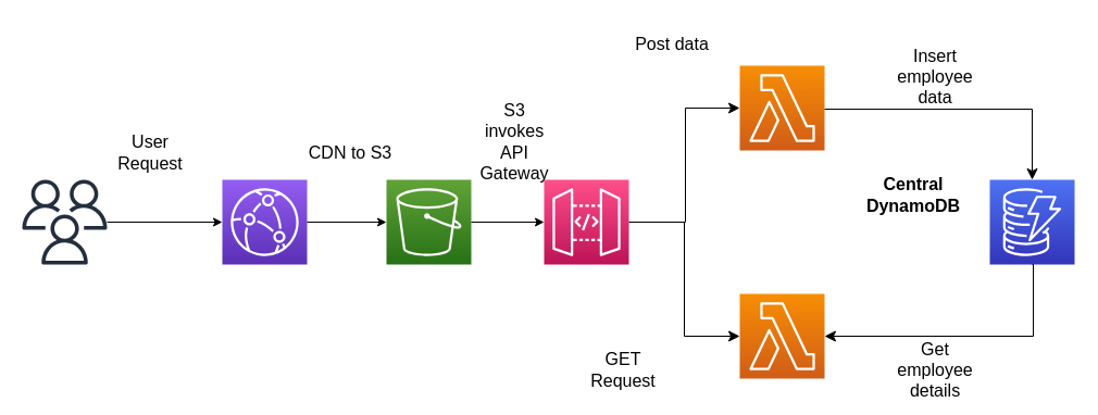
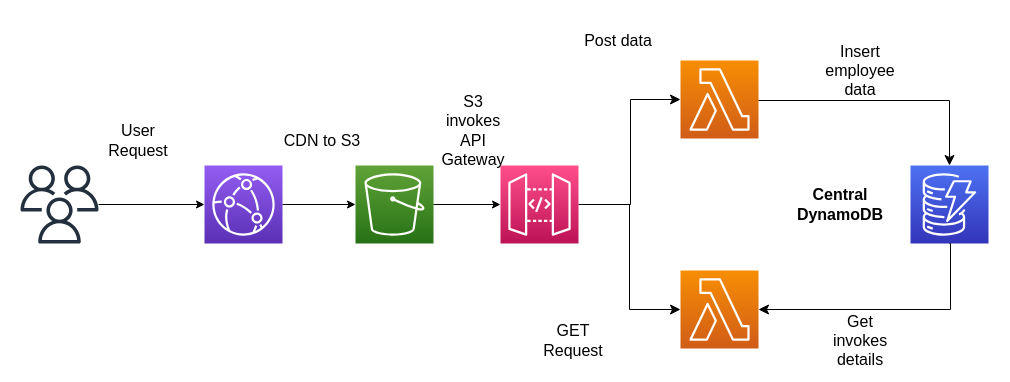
  <mxCell id="0" />
  <mxCell id="1" parent="0" />
  <mxCell id="2" value="" style="sketch=0;outlineConnect=0;fontColor=#232F3E;gradientColor=none;fillColor=#232F3D;strokeColor=none;dashed=0;verticalLabelPosition=bottom;verticalAlign=top;align=center;html=1;fontSize=12;fontStyle=0;aspect=fixed;pointerEvents=1;shape=mxgraph.aws4.users;" vertex="1" parent="1"><mxGeometry x="20" y="165" width="78" height="78" as="geometry" /></mxCell>
  <mxCell id="3" value="" style="sketch=0;points=[[0,0,0],[0.25,0,0],[0.5,0,0],[0.75,0,0],[1,0,0],[0,1,0],[0.25,1,0],[0.5,1,0],[0.75,1,0],[1,1,0],[0,0.25,0],[0,0.5,0],[0,0.75,0],[1,0.25,0],[1,0.5,0],[1,0.75,0]];outlineConnect=0;fontColor=#232F3E;gradientColor=#945DF2;gradientDirection=north;fillColor=#5A30B5;strokeColor=#ffffff;dashed=0;verticalLabelPosition=bottom;verticalAlign=top;align=center;html=1;fontSize=12;fontStyle=0;aspect=fixed;shape=mxgraph.aws4.resourceIcon;resIcon=mxgraph.aws4.cloudfront;" vertex="1" parent="1"><mxGeometry x="204" y="165" width="78" height="78" as="geometry" /></mxCell>
  <mxCell id="4" value="" style="sketch=0;points=[[0,0,0],[0.25,0,0],[0.5,0,0],[0.75,0,0],[1,0,0],[0,1,0],[0.25,1,0],[0.5,1,0],[0.75,1,0],[1,1,0],[0,0.25,0],[0,0.5,0],[0,0.75,0],[1,0.25,0],[1,0.5,0],[1,0.75,0]];outlineConnect=0;fontColor=#232F3E;gradientColor=#60A337;gradientDirection=north;fillColor=#277116;strokeColor=#ffffff;dashed=0;verticalLabelPosition=bottom;verticalAlign=top;align=center;html=1;fontSize=12;fontStyle=0;aspect=fixed;shape=mxgraph.aws4.resourceIcon;resIcon=mxgraph.aws4.s3;" vertex="1" parent="1"><mxGeometry x="355" y="165" width="78" height="78" as="geometry" /></mxCell>
  <mxCell id="5" value="" style="sketch=0;points=[[0,0,0],[0.25,0,0],[0.5,0,0],[0.75,0,0],[1,0,0],[0,1,0],[0.25,1,0],[0.5,1,0],[0.75,1,0],[1,1,0],[0,0.25,0],[0,0.5,0],[0,0.75,0],[1,0.25,0],[1,0.5,0],[1,0.75,0]];outlineConnect=0;fontColor=#232F3E;gradientColor=#FF4F8B;gradientDirection=north;fillColor=#BC1356;strokeColor=#ffffff;dashed=0;verticalLabelPosition=bottom;verticalAlign=top;align=center;html=1;fontSize=12;fontStyle=0;aspect=fixed;shape=mxgraph.aws4.resourceIcon;resIcon=mxgraph.aws4.api_gateway;" vertex="1" parent="1"><mxGeometry x="500" y="165" width="78" height="78" as="geometry" /></mxCell>
  <mxCell id="6" value="" style="sketch=0;points=[[0,0,0],[0.25,0,0],[0.5,0,0],[0.75,0,0],[1,0,0],[0,1,0],[0.25,1,0],[0.5,1,0],[0.75,1,0],[1,1,0],[0,0.25,0],[0,0.5,0],[0,0.75,0],[1,0.25,0],[1,0.5,0],[1,0.75,0]];outlineConnect=0;fontColor=#232F3E;gradientColor=#F78E04;gradientDirection=north;fillColor=#D05C17;strokeColor=#ffffff;dashed=0;verticalLabelPosition=bottom;verticalAlign=top;align=center;html=1;fontSize=12;fontStyle=0;aspect=fixed;shape=mxgraph.aws4.resourceIcon;resIcon=mxgraph.aws4.lambda;" vertex="1" parent="1"><mxGeometry x="680" y="60" width="78" height="78" as="geometry" /></mxCell>
  <mxCell id="7" value="" style="sketch=0;points=[[0,0,0],[0.25,0,0],[0.5,0,0],[0.75,0,0],[1,0,0],[0,1,0],[0.25,1,0],[0.5,1,0],[0.75,1,0],[1,1,0],[0,0.25,0],[0,0.5,0],[0,0.75,0],[1,0.25,0],[1,0.5,0],[1,0.75,0]];outlineConnect=0;fontColor=#232F3E;gradientColor=#F78E04;gradientDirection=north;fillColor=#D05C17;strokeColor=#ffffff;dashed=0;verticalLabelPosition=bottom;verticalAlign=top;align=center;html=1;fontSize=12;fontStyle=0;aspect=fixed;shape=mxgraph.aws4.resourceIcon;resIcon=mxgraph.aws4.lambda;" vertex="1" parent="1"><mxGeometry x="680" y="270" width="78" height="78" as="geometry" /></mxCell>
  <mxCell id="8" value="" style="sketch=0;points=[[0,0,0],[0.25,0,0],[0.5,0,0],[0.75,0,0],[1,0,0],[0,1,0],[0.25,1,0],[0.5,1,0],[0.75,1,0],[1,1,0],[0,0.25,0],[0,0.5,0],[0,0.75,0],[1,0.25,0],[1,0.5,0],[1,0.75,0]];outlineConnect=0;fontColor=#232F3E;gradientColor=#4D72F3;gradientDirection=north;fillColor=#3334B9;strokeColor=#ffffff;dashed=0;verticalLabelPosition=bottom;verticalAlign=top;align=center;html=1;fontSize=12;fontStyle=0;aspect=fixed;shape=mxgraph.aws4.resourceIcon;resIcon=mxgraph.aws4.dynamodb;" vertex="1" parent="1"><mxGeometry x="910" y="165" width="78" height="78" as="geometry" /></mxCell>
  <mxCell id="9" value="" style="endArrow=classic;html=1;rounded=0;" edge="1" parent="1" source="2" target="3"><mxGeometry width="50" height="50" relative="1" as="geometry"><mxPoint x="98" y="215" as="sourcePoint" /><mxPoint x="148" y="165" as="targetPoint" /></mxGeometry></mxCell>
  <mxCell id="10" value="" style="endArrow=classic;html=1;rounded=0;exitX=1;exitY=0.5;exitDx=0;exitDy=0;exitPerimeter=0;" edge="1" parent="1" source="3" target="4"><mxGeometry width="50" height="50" relative="1" as="geometry"><mxPoint x="260" y="204" as="sourcePoint" /><mxPoint x="360" y="200" as="targetPoint" /></mxGeometry></mxCell>
  <mxCell id="11" value="" style="endArrow=classic;html=1;rounded=0;entryX=0;entryY=0.5;entryDx=0;entryDy=0;entryPerimeter=0;exitX=1;exitY=0.5;exitDx=0;exitDy=0;exitPerimeter=0;" edge="1" parent="1" source="4" target="5"><mxGeometry width="50" height="50" relative="1" as="geometry"><mxPoint x="420" y="240" as="sourcePoint" /><mxPoint x="470" y="190" as="targetPoint" /></mxGeometry></mxCell>
  <mxCell id="12" value="" style="edgeStyle=elbowEdgeStyle;elbow=horizontal;endArrow=classic;html=1;curved=0;rounded=0;endSize=8;startSize=8;" edge="1" parent="1" target="6"><mxGeometry width="50" height="50" relative="1" as="geometry"><mxPoint x="580" y="204" as="sourcePoint" /><mxPoint x="628" y="154" as="targetPoint" /></mxGeometry></mxCell>
  <mxCell id="13" value="" style="edgeStyle=elbowEdgeStyle;elbow=horizontal;endArrow=classic;html=1;curved=0;rounded=0;endSize=8;startSize=8;exitX=1;exitY=0.5;exitDx=0;exitDy=0;exitPerimeter=0;entryX=0;entryY=0.5;entryDx=0;entryDy=0;entryPerimeter=0;" edge="1" parent="1" source="5" target="7"><mxGeometry width="50" height="50" relative="1" as="geometry"><mxPoint x="600" y="280" as="sourcePoint" /><mxPoint x="650" y="230" as="targetPoint" /></mxGeometry></mxCell>
  <mxCell id="14" value="" style="edgeStyle=elbowEdgeStyle;elbow=horizontal;endArrow=classic;html=1;curved=0;rounded=0;endSize=8;startSize=8;entryX=0.5;entryY=0;entryDx=0;entryDy=0;entryPerimeter=0;" edge="1" parent="1" target="8"><mxGeometry width="50" height="50" relative="1" as="geometry"><mxPoint x="758" y="100" as="sourcePoint" /><mxPoint x="808" y="50" as="targetPoint" /><Array as="points"><mxPoint x="949" y="130" /></Array></mxGeometry></mxCell>
  <mxCell id="15" value="" style="edgeStyle=elbowEdgeStyle;elbow=horizontal;endArrow=classic;html=1;curved=0;rounded=0;endSize=8;startSize=8;entryX=1;entryY=0.5;entryDx=0;entryDy=0;entryPerimeter=0;exitX=0.5;exitY=1;exitDx=0;exitDy=0;exitPerimeter=0;" edge="1" parent="1" source="8" target="7"><mxGeometry width="50" height="50" relative="1" as="geometry"><mxPoint x="880" y="300" as="sourcePoint" /><mxPoint x="1071" y="365" as="targetPoint" /><Array as="points"><mxPoint x="950" y="270" /></Array></mxGeometry></mxCell>
  <mxCell id="16" value="&lt;font style=&quot;font-size: 16px;&quot;&gt;User Request&lt;br&gt;&lt;/font&gt;" style="text;html=1;strokeColor=none;fillColor=none;align=center;verticalAlign=middle;whiteSpace=wrap;rounded=0;" vertex="1" parent="1"><mxGeometry x="98" y="120" width="80" height="40" as="geometry" /></mxCell>
  <mxCell id="17" value="&lt;font style=&quot;font-size: 16px;&quot;&gt;CDN to S3&lt;br&gt;&lt;/font&gt;" style="text;html=1;strokeColor=none;fillColor=none;align=center;verticalAlign=middle;whiteSpace=wrap;rounded=0;" vertex="1" parent="1"><mxGeometry x="282" y="120" width="80" height="40" as="geometry" /></mxCell>
  <mxCell id="18" value="&lt;font style=&quot;font-size: 16px;&quot;&gt;S3 invokes API Gateway&lt;br&gt;&lt;/font&gt;" style="text;html=1;strokeColor=none;fillColor=none;align=center;verticalAlign=middle;whiteSpace=wrap;rounded=0;" vertex="1" parent="1"><mxGeometry x="433" y="110" width="80" height="40" as="geometry" /></mxCell>
  <mxCell id="19" value="&lt;font style=&quot;font-size: 16px;&quot;&gt;Post data&lt;br&gt;&lt;/font&gt;" style="text;html=1;strokeColor=none;fillColor=none;align=center;verticalAlign=middle;whiteSpace=wrap;rounded=0;" vertex="1" parent="1"><mxGeometry x="578" y="20" width="80" height="40" as="geometry" /></mxCell>
  <mxCell id="20" value="&lt;font style=&quot;font-size: 16px;&quot;&gt;GET Request&lt;br&gt;&lt;/font&gt;" style="text;html=1;strokeColor=none;fillColor=none;align=center;verticalAlign=middle;whiteSpace=wrap;rounded=0;" vertex="1" parent="1"><mxGeometry x="533" y="320" width="80" height="40" as="geometry" /></mxCell>
- <mxCell id="21" value="&lt;font style=&quot;font-size: 16px;&quot;&gt;Get employee details&lt;br&gt;&lt;/font&gt;" style="text;html=1;strokeColor=none;fillColor=none;align=center;verticalAlign=middle;whiteSpace=wrap;rounded=0;" vertex="1" parent="1"><mxGeometry x="820" y="320" width="80" height="40" as="geometry" /></mxCell>
+ <mxCell id="21" value="&lt;font style=&quot;font-size: 16px;&quot;&gt;Get invokes details&lt;br&gt;&lt;/font&gt;" style="text;html=1;strokeColor=none;fillColor=none;align=center;verticalAlign=middle;whiteSpace=wrap;rounded=0;" vertex="1" parent="1"><mxGeometry x="820" y="320" width="80" height="40" as="geometry" /></mxCell>
  <mxCell id="22" value="&lt;font style=&quot;font-size: 16px;&quot;&gt;Insert employee data&lt;br&gt;&lt;/font&gt;" style="text;html=1;strokeColor=none;fillColor=none;align=center;verticalAlign=middle;whiteSpace=wrap;rounded=0;" vertex="1" parent="1"><mxGeometry x="820" y="50" width="80" height="40" as="geometry" /></mxCell>
- <mxCell id="23" value="&lt;font style=&quot;font-size: 16px;&quot;&gt;&lt;b&gt;Central DynamoDB&lt;/b&gt;&lt;br&gt;&lt;/font&gt;" style="text;html=1;strokeColor=none;fillColor=none;align=center;verticalAlign=middle;whiteSpace=wrap;rounded=0;" vertex="1" parent="1"><mxGeometry x="800" y="159" width="80" height="40" as="geometry" /></mxCell>
+ <mxCell id="23" value="&lt;font style=&quot;font-size: 16px;&quot;&gt;&lt;b&gt;Central DynamoDB&lt;/b&gt;&lt;br&gt;&lt;/font&gt;" style="text;html=1;strokeColor=none;fillColor=none;align=center;verticalAlign=middle;whiteSpace=wrap;rounded=0;" vertex="1" parent="1"><mxGeometry x="800" y="184" width="80" height="40" as="geometry" /></mxCell>
